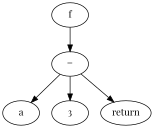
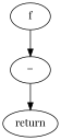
  digraph {
    fontname="Playfair Display"
    node [fontname="Playfair Display"]
    edge [fontname="Playfair Display"]
    n1 [label=f]
    n2 [label="="]
-   n3 [label=a]
-   n4 [label=3]
    n5 [label=return]
    n1 -> n2
-   n2 -> n3
-   n2 -> n4
    n2 -> n5
  }
